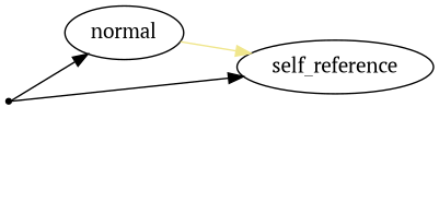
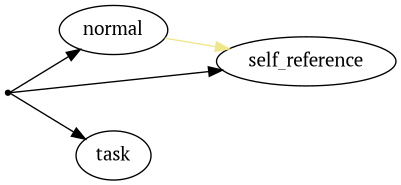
  digraph {
    fontname="PT Serif"
    rankdir=LR
    node [fontname="PT Serif" shape=ellipse]
    edge [fontname="PT Serif"]
    normal
    self_reference
    __init__ [shape=point]
+   task
    normal -> self_reference [color=khaki]
    __init__ -> normal
    __init__ -> self_reference
+   __init__ -> task
  }
